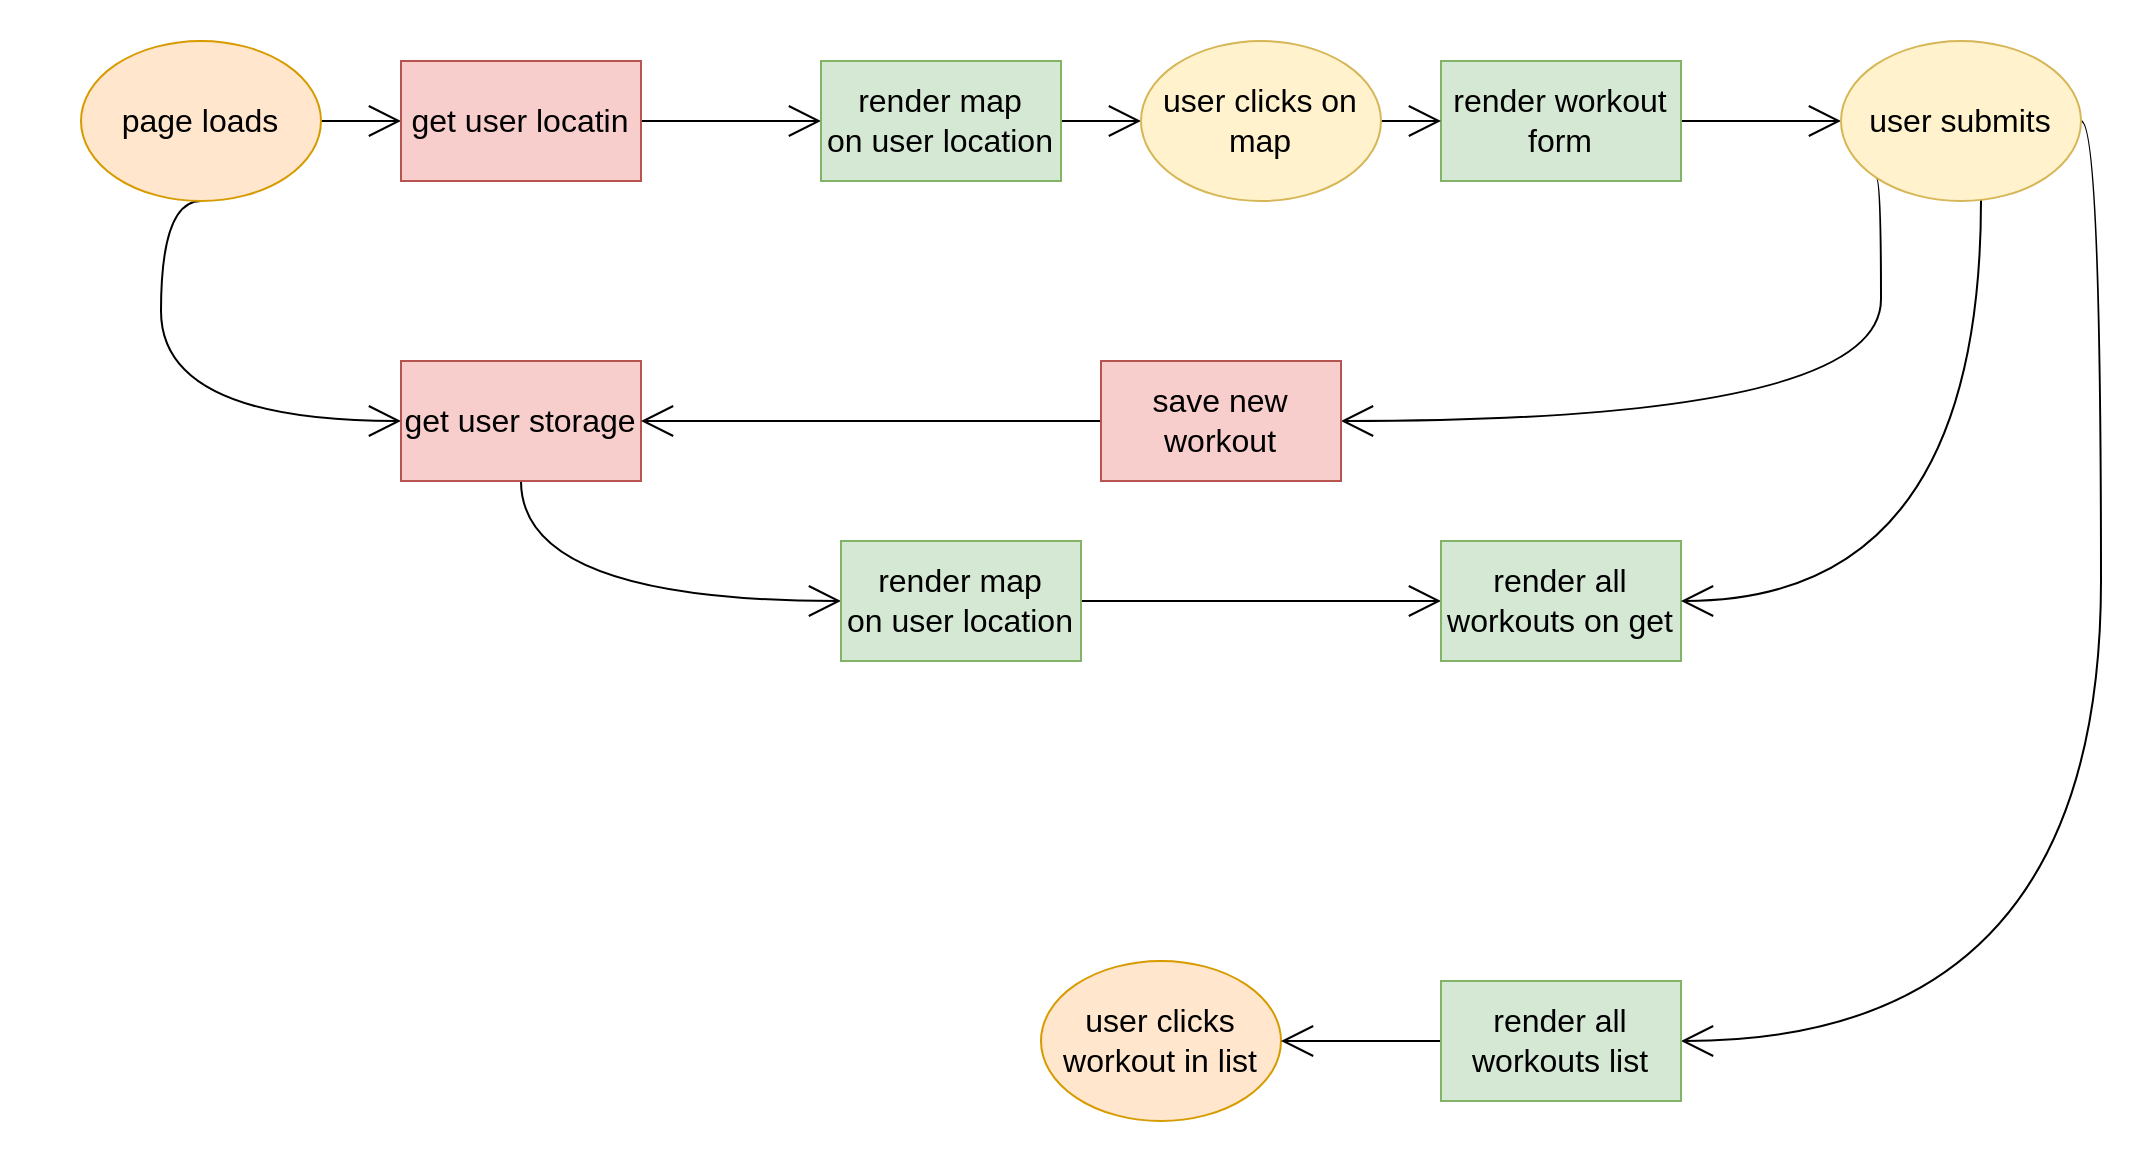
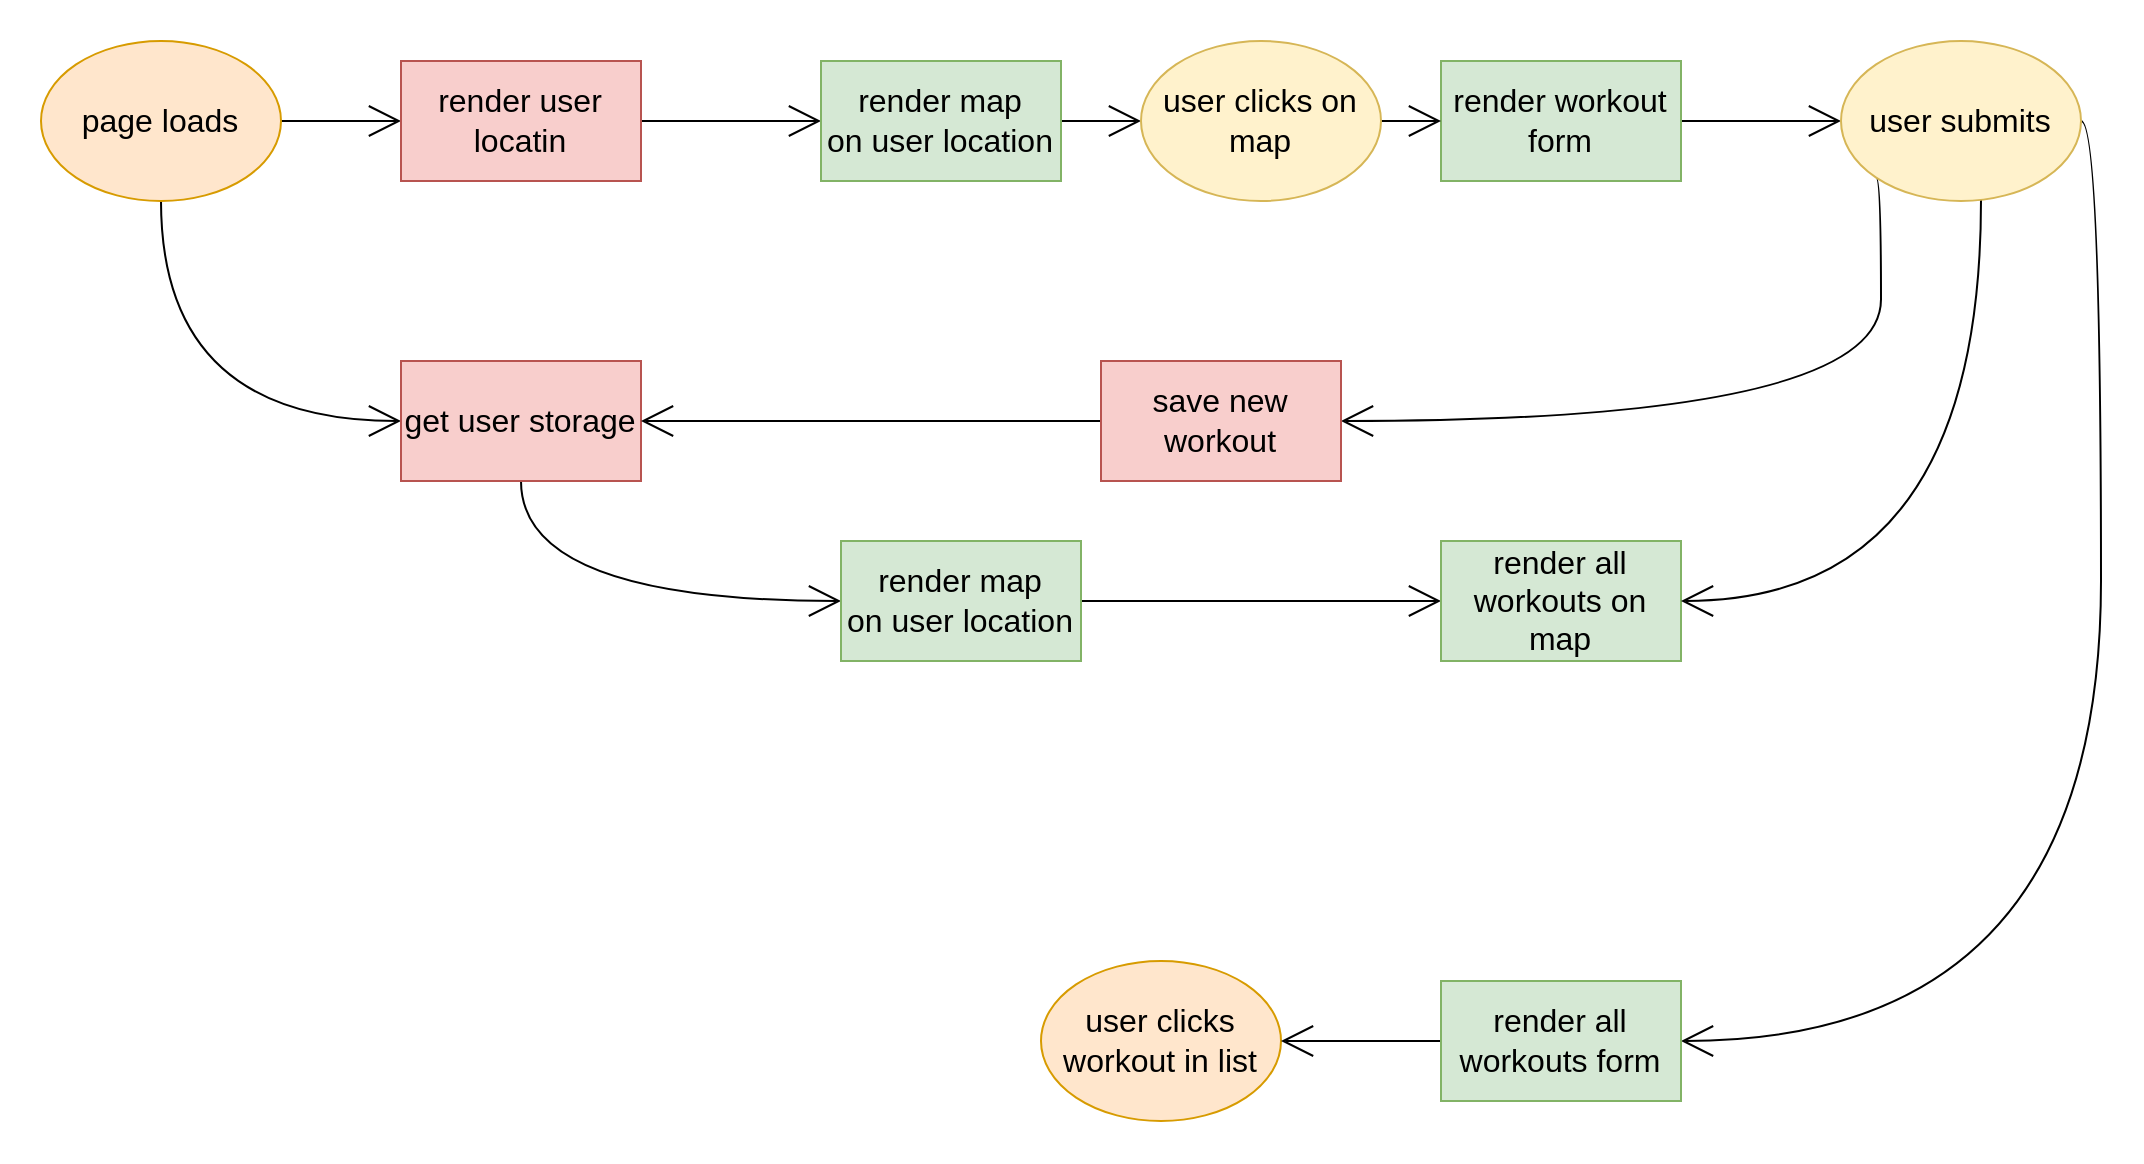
  <mxCell id="0" />
  <mxCell id="1" parent="0" />
  <mxCell id="2" style="edgeStyle=orthogonalEdgeStyle;curved=1;rounded=0;orthogonalLoop=1;jettySize=auto;html=1;fontSize=12;endArrow=open;startSize=14;endSize=14;" parent="1" source="4" target="6" edge="1"><mxGeometry relative="1" as="geometry" /></mxCell>
  <mxCell id="3" style="edgeStyle=orthogonalEdgeStyle;curved=1;rounded=0;orthogonalLoop=1;jettySize=auto;html=1;exitX=0.5;exitY=1;exitDx=0;exitDy=0;entryX=0;entryY=0.5;entryDx=0;entryDy=0;fontSize=12;endArrow=open;startSize=14;endSize=14;" parent="1" source="4" target="8" edge="1"><mxGeometry relative="1" as="geometry"><Array as="points"><mxPoint x="80" y="210" /></Array></mxGeometry></mxCell>
- <mxCell id="4" value="page loads" style="ellipse;whiteSpace=wrap;html=1;fontSize=16;fillColor=#ffe6cc;strokeColor=#d79b00;" parent="1" vertex="1"><mxGeometry x="40" y="20" width="120" height="80" as="geometry" /></mxCell>
+ <mxCell id="4" value="page loads" style="ellipse;whiteSpace=wrap;html=1;fontSize=16;fillColor=#ffe6cc;strokeColor=#d79b00;" parent="1" vertex="1"><mxGeometry x="20" y="20" width="120" height="80" as="geometry" /></mxCell>
  <mxCell id="5" style="edgeStyle=orthogonalEdgeStyle;curved=1;rounded=0;orthogonalLoop=1;jettySize=auto;html=1;exitX=1;exitY=0.5;exitDx=0;exitDy=0;entryX=0;entryY=0.5;entryDx=0;entryDy=0;fontSize=12;endArrow=open;startSize=14;endSize=14;" parent="1" source="6" target="10" edge="1"><mxGeometry relative="1" as="geometry" /></mxCell>
- <mxCell id="6" value="get user locatin" style="rounded=0;whiteSpace=wrap;html=1;fontSize=16;fillColor=#f8cecc;strokeColor=#b85450;" parent="1" vertex="1"><mxGeometry x="200" y="30" width="120" height="60" as="geometry" /></mxCell>
+ <mxCell id="6" value="render user locatin" style="rounded=0;whiteSpace=wrap;html=1;fontSize=16;fillColor=#f8cecc;strokeColor=#b85450;" parent="1" vertex="1"><mxGeometry x="200" y="30" width="120" height="60" as="geometry" /></mxCell>
  <mxCell id="7" style="edgeStyle=orthogonalEdgeStyle;curved=1;rounded=0;orthogonalLoop=1;jettySize=auto;html=1;entryX=0;entryY=0.5;entryDx=0;entryDy=0;fontSize=12;endArrow=open;startSize=14;endSize=14;exitX=0.5;exitY=1;exitDx=0;exitDy=0;" parent="1" source="8" target="16" edge="1"><mxGeometry relative="1" as="geometry" /></mxCell>
  <mxCell id="8" value="get user storage" style="rounded=0;whiteSpace=wrap;html=1;fontSize=16;fillColor=#f8cecc;strokeColor=#b85450;" parent="1" vertex="1"><mxGeometry x="200" y="180" width="120" height="60" as="geometry" /></mxCell>
  <mxCell id="9" style="edgeStyle=orthogonalEdgeStyle;curved=1;rounded=0;orthogonalLoop=1;jettySize=auto;html=1;exitX=1;exitY=0.5;exitDx=0;exitDy=0;entryX=0;entryY=0.5;entryDx=0;entryDy=0;fontSize=12;endArrow=open;startSize=14;endSize=14;" parent="1" source="10" target="14" edge="1"><mxGeometry relative="1" as="geometry" /></mxCell>
  <mxCell id="10" value="render map&lt;br&gt;on user location" style="rounded=0;whiteSpace=wrap;html=1;fontSize=16;fillColor=#d5e8d4;strokeColor=#82b366;" parent="1" vertex="1"><mxGeometry x="410" y="30" width="120" height="60" as="geometry" /></mxCell>
  <mxCell id="11" style="edgeStyle=orthogonalEdgeStyle;curved=1;rounded=0;orthogonalLoop=1;jettySize=auto;html=1;fontSize=12;endArrow=open;startSize=14;endSize=14;" parent="1" source="12" target="21" edge="1"><mxGeometry relative="1" as="geometry" /></mxCell>
  <mxCell id="12" value="render workout form" style="rounded=0;whiteSpace=wrap;html=1;fontSize=16;fillColor=#d5e8d4;strokeColor=#82b366;" parent="1" vertex="1"><mxGeometry x="720" y="30" width="120" height="60" as="geometry" /></mxCell>
  <mxCell id="13" style="edgeStyle=orthogonalEdgeStyle;curved=1;rounded=0;orthogonalLoop=1;jettySize=auto;html=1;exitX=1;exitY=0.5;exitDx=0;exitDy=0;entryX=0;entryY=0.5;entryDx=0;entryDy=0;fontSize=12;endArrow=open;startSize=14;endSize=14;" parent="1" source="14" target="12" edge="1"><mxGeometry relative="1" as="geometry" /></mxCell>
  <mxCell id="14" value="user clicks on map" style="ellipse;whiteSpace=wrap;html=1;fontSize=16;fillColor=#fff2cc;strokeColor=#d6b656;" parent="1" vertex="1"><mxGeometry x="570" y="20" width="120" height="80" as="geometry" /></mxCell>
  <mxCell id="15" style="edgeStyle=orthogonalEdgeStyle;curved=1;rounded=0;orthogonalLoop=1;jettySize=auto;html=1;entryX=0;entryY=0.5;entryDx=0;entryDy=0;fontSize=12;endArrow=open;startSize=14;endSize=14;" parent="1" source="16" target="17" edge="1"><mxGeometry relative="1" as="geometry" /></mxCell>
  <mxCell id="16" value="render map&lt;br&gt;on user location" style="rounded=0;whiteSpace=wrap;html=1;fontSize=16;fillColor=#d5e8d4;strokeColor=#82b366;" parent="1" vertex="1"><mxGeometry x="420" y="270" width="120" height="60" as="geometry" /></mxCell>
- <mxCell id="17" value="render all workouts on get" style="rounded=0;whiteSpace=wrap;html=1;fontSize=16;fillColor=#d5e8d4;strokeColor=#82b366;" parent="1" vertex="1"><mxGeometry x="720" y="270" width="120" height="60" as="geometry" /></mxCell>
+ <mxCell id="17" value="render all workouts on map" style="rounded=0;whiteSpace=wrap;html=1;fontSize=16;fillColor=#d5e8d4;strokeColor=#82b366;" parent="1" vertex="1"><mxGeometry x="720" y="270" width="120" height="60" as="geometry" /></mxCell>
  <mxCell id="18" style="edgeStyle=orthogonalEdgeStyle;curved=1;rounded=0;orthogonalLoop=1;jettySize=auto;html=1;entryX=1;entryY=0.5;entryDx=0;entryDy=0;fontSize=12;endArrow=open;startSize=14;endSize=14;" parent="1" source="21" target="17" edge="1"><mxGeometry relative="1" as="geometry"><Array as="points"><mxPoint x="990" y="300" /></Array></mxGeometry></mxCell>
  <mxCell id="19" style="edgeStyle=orthogonalEdgeStyle;curved=1;rounded=0;orthogonalLoop=1;jettySize=auto;html=1;exitX=0;exitY=1;exitDx=0;exitDy=0;entryX=1;entryY=0.5;entryDx=0;entryDy=0;fontSize=12;endArrow=open;startSize=14;endSize=14;" parent="1" source="21" target="23" edge="1"><mxGeometry relative="1" as="geometry"><Array as="points"><mxPoint x="940" y="88" /><mxPoint x="940" y="210" /></Array></mxGeometry></mxCell>
  <mxCell id="20" style="edgeStyle=orthogonalEdgeStyle;curved=1;rounded=0;orthogonalLoop=1;jettySize=auto;html=1;fontSize=12;endArrow=open;startSize=14;endSize=14;entryX=1;entryY=0.5;entryDx=0;entryDy=0;" parent="1" source="21" target="26" edge="1"><mxGeometry relative="1" as="geometry"><mxPoint x="1070" y="600" as="targetPoint" /><Array as="points"><mxPoint x="1050" y="60" /><mxPoint x="1050" y="520" /></Array></mxGeometry></mxCell>
  <mxCell id="21" value="user submits" style="ellipse;whiteSpace=wrap;html=1;fontSize=16;fillColor=#fff2cc;strokeColor=#d6b656;" parent="1" vertex="1"><mxGeometry x="920" y="20" width="120" height="80" as="geometry" /></mxCell>
  <mxCell id="22" style="edgeStyle=orthogonalEdgeStyle;curved=1;rounded=0;orthogonalLoop=1;jettySize=auto;html=1;entryX=1;entryY=0.5;entryDx=0;entryDy=0;fontSize=12;endArrow=open;startSize=14;endSize=14;" parent="1" source="23" target="8" edge="1"><mxGeometry relative="1" as="geometry" /></mxCell>
  <mxCell id="23" value="save new workout" style="rounded=0;whiteSpace=wrap;html=1;fontSize=16;fillColor=#f8cecc;strokeColor=#b85450;" parent="1" vertex="1"><mxGeometry x="550" y="180" width="120" height="60" as="geometry" /></mxCell>
  <mxCell id="24" value="user clicks workout in list" style="ellipse;whiteSpace=wrap;html=1;fontSize=16;fillColor=#ffe6cc;strokeColor=#d79b00;" parent="1" vertex="1"><mxGeometry x="520" y="480" width="120" height="80" as="geometry" /></mxCell>
  <mxCell id="25" style="edgeStyle=orthogonalEdgeStyle;curved=1;rounded=0;orthogonalLoop=1;jettySize=auto;html=1;entryX=1;entryY=0.5;entryDx=0;entryDy=0;fontSize=12;endArrow=open;startSize=14;endSize=14;" parent="1" source="26" target="24" edge="1"><mxGeometry relative="1" as="geometry" /></mxCell>
- <mxCell id="26" value="render all workouts list" style="rounded=0;whiteSpace=wrap;html=1;fontSize=16;fillColor=#d5e8d4;strokeColor=#82b366;" parent="1" vertex="1"><mxGeometry x="720" y="490" width="120" height="60" as="geometry" /></mxCell>
+ <mxCell id="26" value="render all workouts form" style="rounded=0;whiteSpace=wrap;html=1;fontSize=16;fillColor=#d5e8d4;strokeColor=#82b366;" parent="1" vertex="1"><mxGeometry x="720" y="490" width="120" height="60" as="geometry" /></mxCell>
